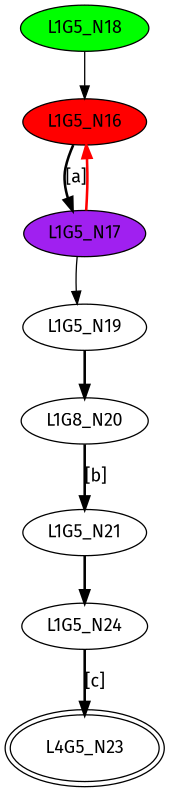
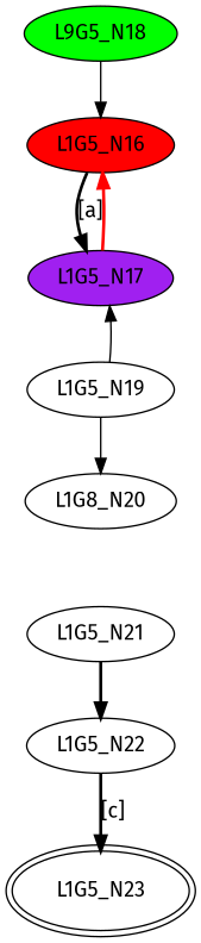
  digraph {
    fontname="Fira Sans"
    node [fontname="Fira Sans"]
    edge [fontname="Fira Sans" style=bold]
    L1G5_N16 [fillcolor=red style=filled]
    L1G5_N17 [fillcolor=purple style=filled]
    L1G5_N19
    n4 [label=L1G8_N20]
-   L1G5_N18 [fillcolor=green style=filled]
+   L1G5_N18 [fillcolor=green style=filled label=L9G5_N18]
    L1G5_N21
-   L1G5_N22 [label=L1G5_N24]
-   L1G5_N23 [peripheries=2 label=L4G5_N23]
+   L1G5_N22
+   L1G5_N23 [peripheries=2]
    L1G5_N16 -> L1G5_N17 [label="[a]"]
    L1G5_N17 -> L1G5_N16 [color=red]
-   L1G5_N17 -> L1G5_N19 [style=""]
-   L1G5_N19 -> n4
-   n4 -> L1G5_N21 [label="[b]"]
+   L1G5_N19 -> L1G5_N17 [style=""]
+   L1G5_N19 -> n4 [style=""]
    L1G5_N18 -> L1G5_N16 [style=""]
    L1G5_N21 -> L1G5_N22
    L1G5_N22 -> L1G5_N23 [label="[c]"]
  }
